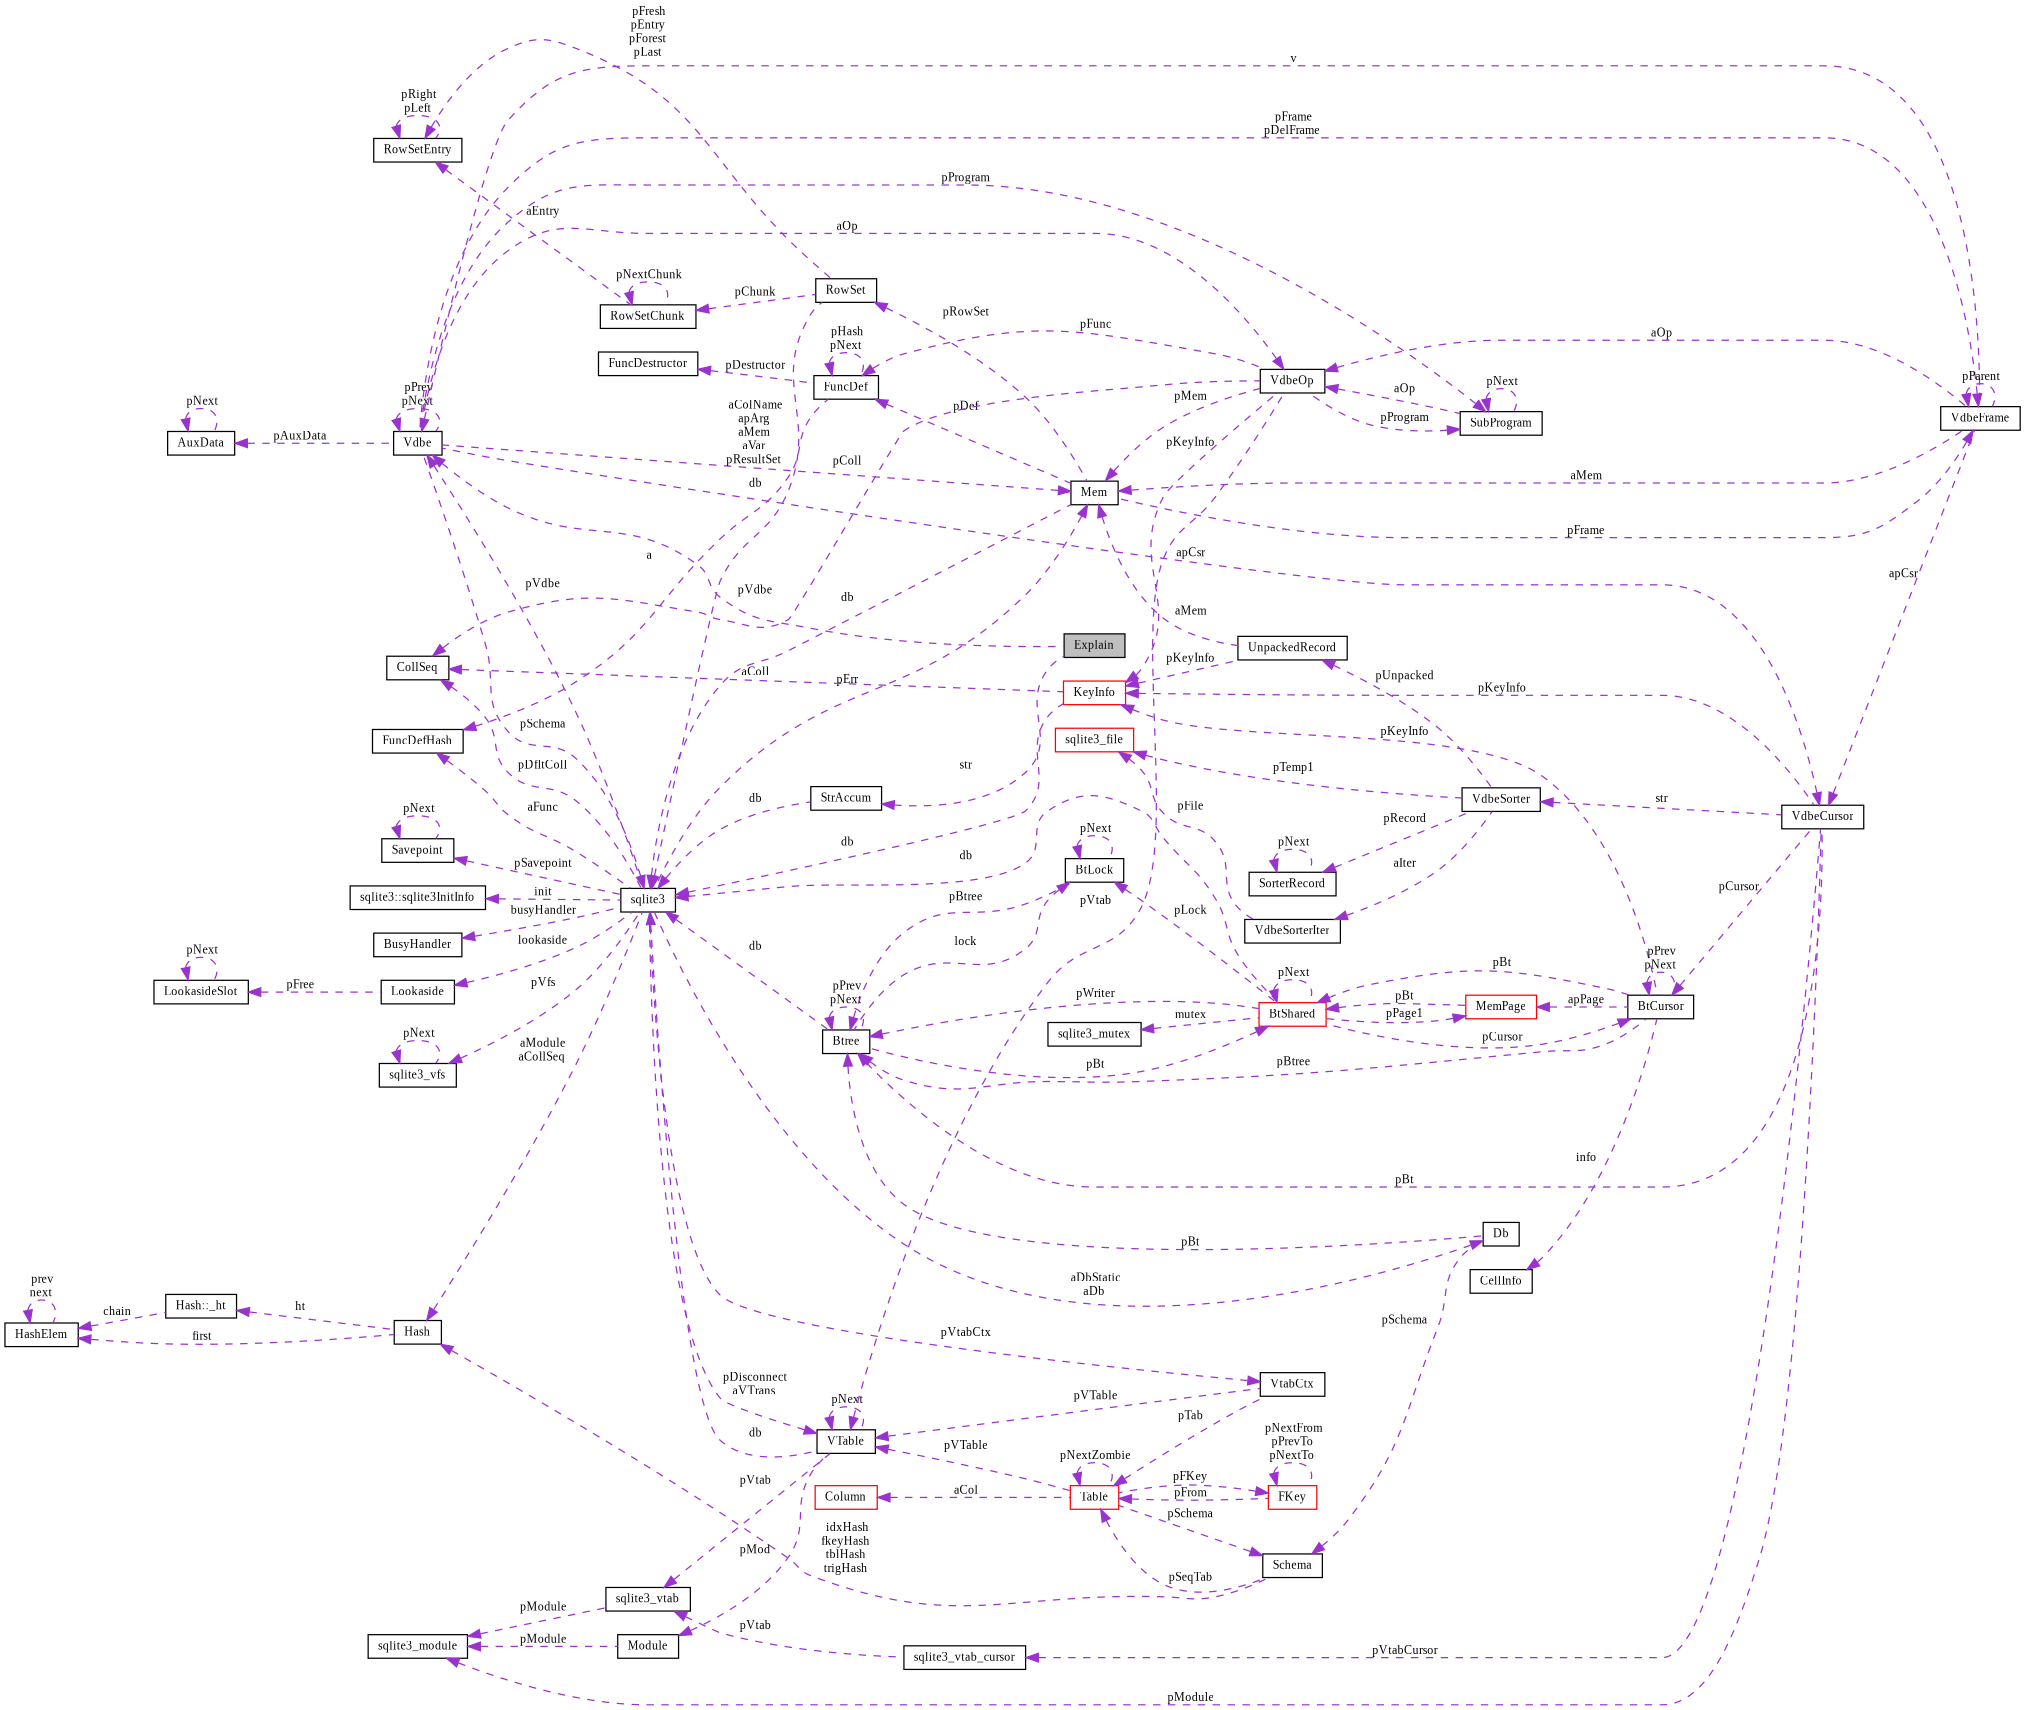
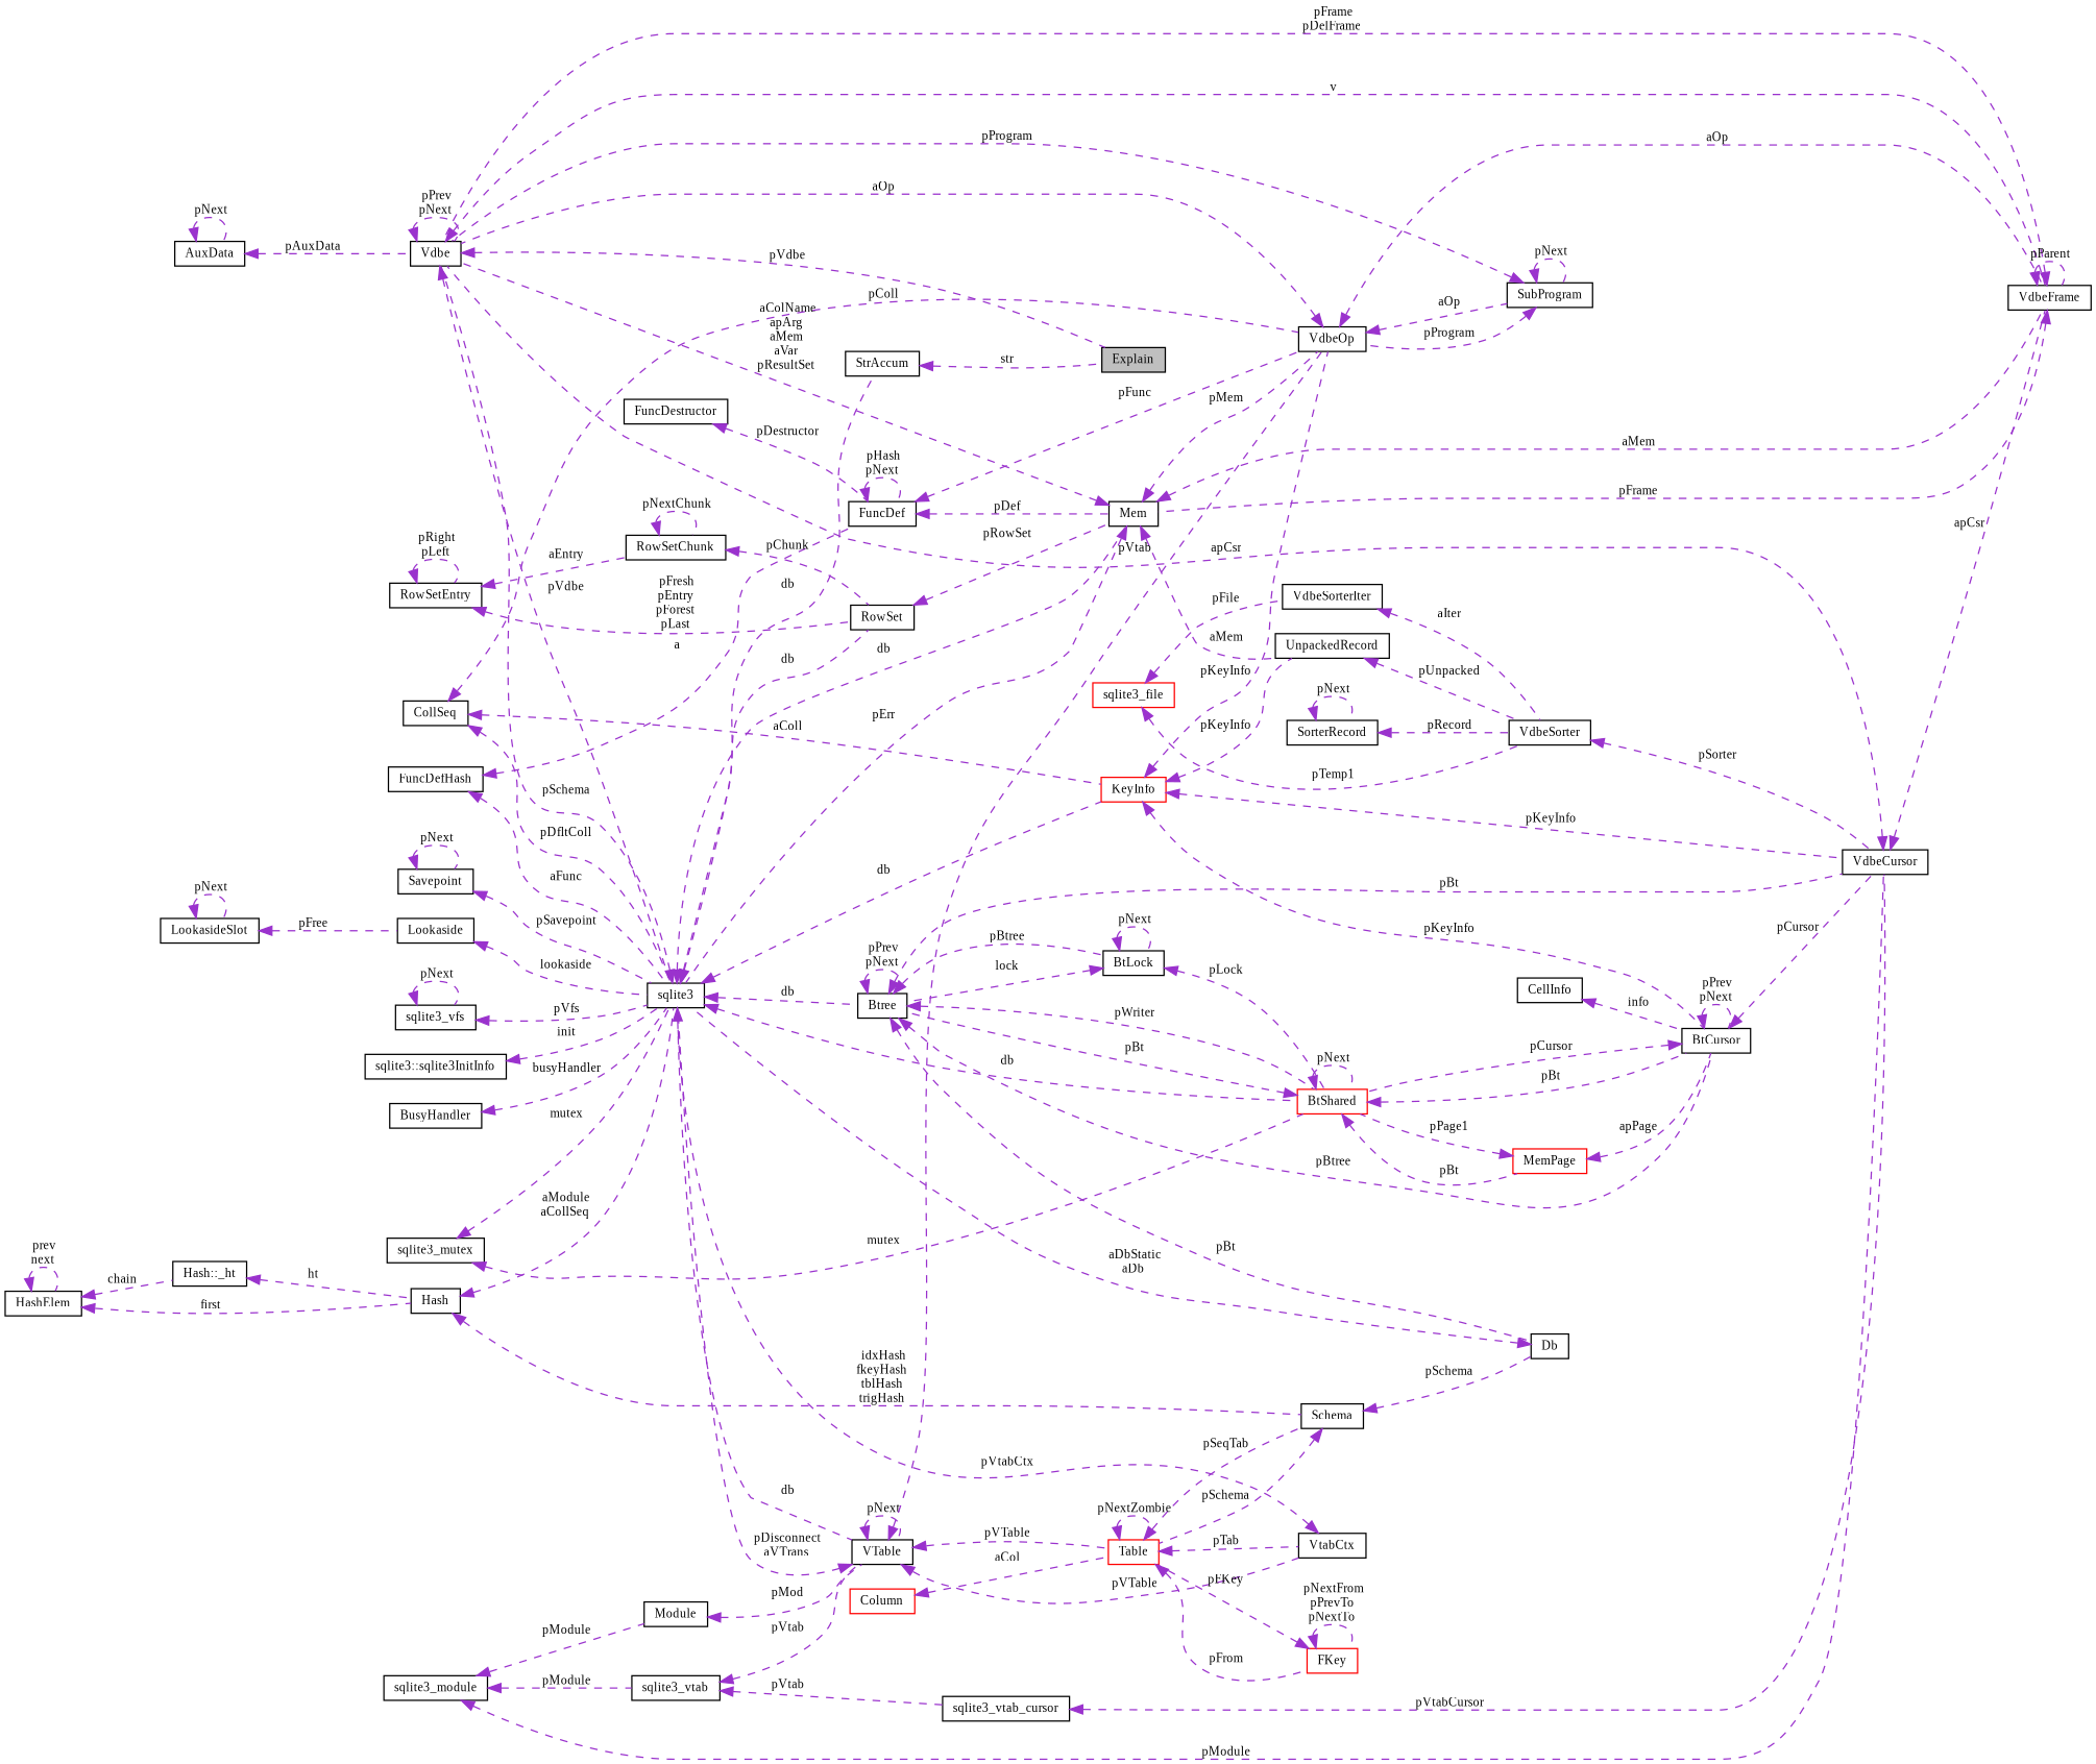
  digraph {
    fontname="Liberation Serif"
    rankdir=LR
    node [color=black fillcolor=white fontname="Liberation Serif" fontsize=10 shape=record style=filled]
    edge [color=darkorchid3 dir=back fontname="Liberation Serif" fontsize=10 labelfontname=Helvetica labelfontsize=10 style=dashed]
    n1 [fillcolor=grey75 fontcolor=black height=0.2 label=Explain width=0.4]
    n2 [height=0.2 label=Vdbe width=0.4]
    n3 [height=0.2 label=sqlite3 width=0.4]
    n4 [height=0.2 label=VdbeFrame width=0.4]
    n5 [height=0.2 label=Mem width=0.4]
    n6 [height=0.2 label=VTable width=0.4]
    n7 [height=0.2 label=Btree width=0.4]
    n8 [color=red height=0.2 label=BtShared width=0.4]
    n9 [color=red height=0.2 label=KeyInfo width=0.4]
    n10 [height=0.2 label=RowSet width=0.4]
    n11 [height=0.2 label=StrAccum width=0.4]
    n12 [height=0.2 label=UnpackedRecord width=0.4]
    n13 [height=0.2 label=VdbeOp width=0.4]
    n14 [height=0.2 label=VdbeSorter width=0.4]
    n15 [height=0.2 label=SubProgram width=0.4]
    n16 [height=0.2 label=VtabCtx width=0.4]
    n17 [color=red height=0.2 label=Table width=0.4]
    n18 [height=0.2 label=VdbeCursor width=0.4]
    n19 [height=0.2 label=Db width=0.4]
    n20 [height=0.2 label=BtCursor width=0.4]
    n21 [height=0.2 label=BtLock width=0.4]
    n22 [color=red height=0.2 label=MemPage width=0.4]
    n23 [height=0.2 label=Savepoint width=0.4]
    n24 [height=0.2 label=FuncDefHash width=0.4]
    n25 [height=0.2 label=FuncDef width=0.4]
    n26 [height=0.2 label=FuncDestructor width=0.4]
    n27 [height=0.2 label=Lookaside width=0.4]
    n28 [height=0.2 label=LookasideSlot width=0.4]
    n29 [height=0.2 label=sqlite3_mutex width=0.4]
    n30 [height=0.2 label=sqlite3_vfs width=0.4]
    n31 [height=0.2 label="sqlite3::sqlite3InitInfo" width=0.4]
    n32 [height=0.2 label=BusyHandler width=0.4]
    n33 [height=0.2 label=Schema width=0.4]
    n34 [color=red height=0.2 label=FKey width=0.4]
    n35 [height=0.2 label=Module width=0.4]
    n36 [height=0.2 label=sqlite3_module width=0.4]
    n37 [height=0.2 label=sqlite3_vtab width=0.4]
    n38 [height=0.2 label=sqlite3_vtab_cursor width=0.4]
    n39 [height=0.2 label=Hash width=0.4]
    n40 [height=0.2 label="Hash::_ht" width=0.4]
    n41 [height=0.2 label=HashElem width=0.4]
    n42 [color=red height=0.2 label=Column width=0.4]
    n43 [height=0.2 label=CollSeq width=0.4]
    n44 [height=0.2 label=CellInfo width=0.4]
    n45 [height=0.2 label=VdbeSorterIter width=0.4]
    n46 [color=red height=0.2 label=sqlite3_file width=0.4]
    n47 [height=0.2 label=SorterRecord width=0.4]
    n48 [height=0.2 label=RowSetChunk width=0.4]
    n49 [height=0.2 label=RowSetEntry width=0.4]
    n50 [height=0.2 label=AuxData width=0.4]
    n2 -> n1 [label=" pVdbe"]
    n2 -> n2 [label=" pPrev\npNext"]
    n2 -> n3 [label=" pVdbe"]
    n2 -> n4 [label=" v"]
    n3 -> n2 [label=" pSchema"]
    n3 -> n5 [label=" db"]
    n3 -> n6 [label=" db"]
    n3 -> n7 [label=" db"]
    n3 -> n8 [label=" db"]
    n3 -> n9 [label=" db"]
    n3 -> n10 [label=" db"]
    n3 -> n11 [label=" db"]
    n4 -> n2 [label=" pFrame\npDelFrame"]
    n4 -> n4 [label=" pParent"]
    n4 -> n5 [label=" pFrame"]
    n5 -> n2 [label=" aColName\napArg\naMem\naVar\npResultSet"]
    n5 -> n3 [label=" pErr"]
    n5 -> n4 [label=" aMem"]
    n5 -> n12 [label=" aMem"]
    n5 -> n13 [label=" pMem"]
    n6 -> n3 [label=" pDisconnect\naVTrans"]
    n6 -> n6 [label=" pNext"]
    n6 -> n13 [label=" pVtab"]
    n6 -> n16 [label=" pVTable"]
    n6 -> n17 [label=" pVTable"]
    n7 -> n7 [label=" pPrev\npNext"]
    n7 -> n8 [label=" pWriter"]
    n7 -> n18 [label=" pBt"]
    n7 -> n19 [label=" pBt"]
    n7 -> n20 [label=" pBtree"]
    n7 -> n21 [label=" pBtree"]
    n8 -> n7 [label=" pBt"]
    n8 -> n8 [label=" pNext"]
    n8 -> n20 [label=" pBt"]
    n8 -> n22 [label=" pBt"]
    n9 -> n12 [label=" pKeyInfo"]
    n9 -> n13 [label=" pKeyInfo"]
    n9 -> n18 [label=" pKeyInfo"]
    n9 -> n20 [label=" pKeyInfo"]
    n10 -> n5 [label=" pRowSet"]
    n11 -> n1 [label=" str"]
    n12 -> n14 [label=" pUnpacked"]
    n13 -> n2 [label=" aOp"]
    n13 -> n4 [label=" aOp"]
    n13 -> n15 [label=" aOp"]
-   n14 -> n18 [label=" str"]
+   n14 -> n18 [label=" pSorter"]
    n15 -> n2 [label=" pProgram"]
    n15 -> n13 [label=" pProgram"]
    n15 -> n15 [label=" pNext"]
    n16 -> n3 [label=" pVtabCtx"]
    n17 -> n16 [label=" pTab"]
    n17 -> n17 [label=" pNextZombie"]
    n17 -> n33 [label=" pSeqTab"]
    n17 -> n34 [label=" pFrom"]
    n18 -> n2 [label=" apCsr"]
    n18 -> n4 [label=" apCsr"]
    n19 -> n3 [label=" aDbStatic\naDb"]
    n20 -> n8 [label=" pCursor"]
    n20 -> n18 [label=" pCursor"]
    n20 -> n20 [label=" pPrev\npNext"]
    n21 -> n7 [label=" lock"]
    n21 -> n8 [label=" pLock"]
    n21 -> n21 [label=" pNext"]
    n22 -> n8 [label=" pPage1"]
    n22 -> n20 [label=" apPage"]
    n23 -> n3 [label=" pSavepoint"]
    n23 -> n23 [label=" pNext"]
    n24 -> n3 [label=" aFunc"]
    n24 -> n25 [label=" a"]
    n25 -> n5 [label=" pDef"]
    n25 -> n13 [label=" pFunc"]
    n25 -> n25 [label=" pHash\npNext"]
    n26 -> n25 [label=" pDestructor"]
    n27 -> n3 [label=" lookaside"]
    n28 -> n27 [label=" pFree"]
    n28 -> n28 [label=" pNext"]
+   n29 -> n3 [label=" mutex"]
    n29 -> n8 [label=" mutex"]
    n30 -> n3 [label=" pVfs"]
    n30 -> n30 [label=" pNext"]
    n31 -> n3 [label=" init"]
    n32 -> n3 [label=" busyHandler"]
    n33 -> n17 [label=" pSchema"]
    n33 -> n19 [label=" pSchema"]
    n34 -> n17 [label=" pFKey"]
    n34 -> n34 [label=" pNextFrom\npPrevTo\npNextTo"]
    n35 -> n6 [label=" pMod"]
    n36 -> n18 [label=" pModule"]
    n36 -> n35 [label=" pModule"]
    n36 -> n37 [label=" pModule"]
    n37 -> n6 [label=" pVtab"]
    n37 -> n38 [label=" pVtab"]
    n38 -> n18 [label=" pVtabCursor"]
    n39 -> n3 [label=" aModule\naCollSeq"]
    n39 -> n33 [label=" idxHash\nfkeyHash\ntblHash\ntrigHash"]
    n40 -> n39 [label=" ht"]
    n41 -> n39 [label=" first"]
    n41 -> n40 [label=" chain"]
    n41 -> n41 [label=" prev\nnext"]
    n42 -> n17 [label=" aCol"]
    n43 -> n3 [label=" pDfltColl"]
    n43 -> n9 [label=" aColl"]
    n43 -> n13 [label=" pColl"]
    n44 -> n20 [label=" info"]
    n45 -> n14 [label=" aIter"]
    n46 -> n14 [label=" pTemp1"]
    n46 -> n45 [label=" pFile"]
    n47 -> n14 [label=" pRecord"]
    n47 -> n47 [label=" pNext"]
    n48 -> n10 [label=" pChunk"]
    n48 -> n48 [label=" pNextChunk"]
    n49 -> n10 [label=" pFresh\npEntry\npForest\npLast"]
    n49 -> n48 [label=" aEntry"]
    n49 -> n49 [label=" pRight\npLeft"]
    n50 -> n2 [label=" pAuxData"]
    n50 -> n50 [label=" pNext"]
  }
